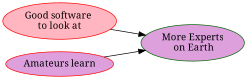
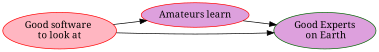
  digraph {
    fontname="Noto Serif"
    rankdir=LR
    node [color=red fillcolor=plum fontname="Noto Serif" shape=oval style=filled]
    edge [fontname="Noto Serif"]
    n1 [fillcolor=lightpink label="Good software \nto look at"]
    n2 [label="Amateurs learn"]
-   n3 [color=darkgreen label="More Experts\n on Earth"]
+   n3 [color=darkgreen label="Good Experts\n on Earth"]
+   n1 -> n2
    n1 -> n3
    n2 -> n3
  }
